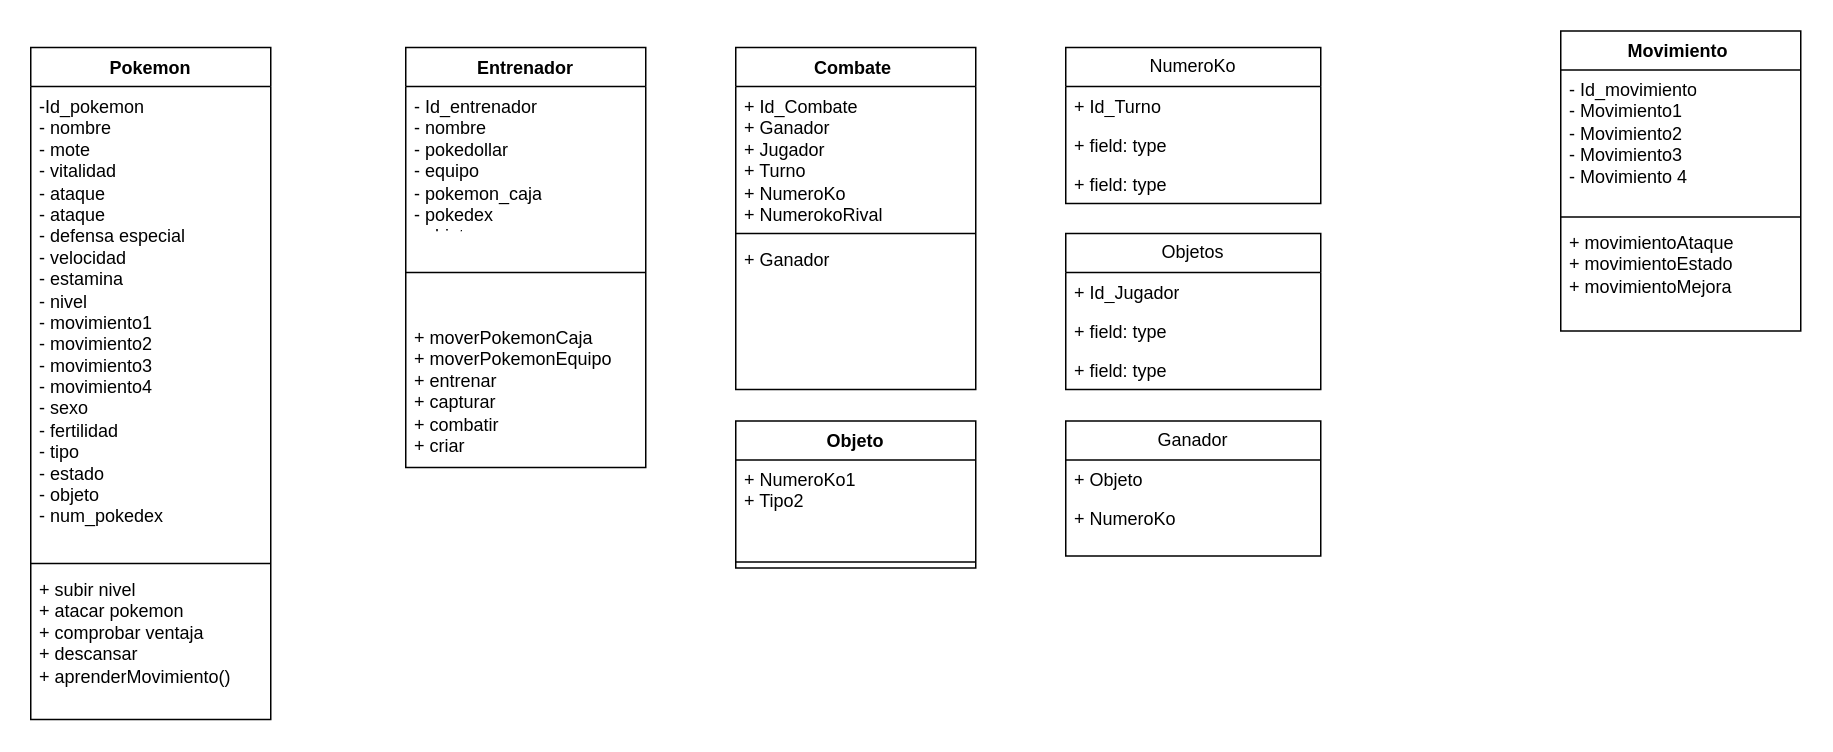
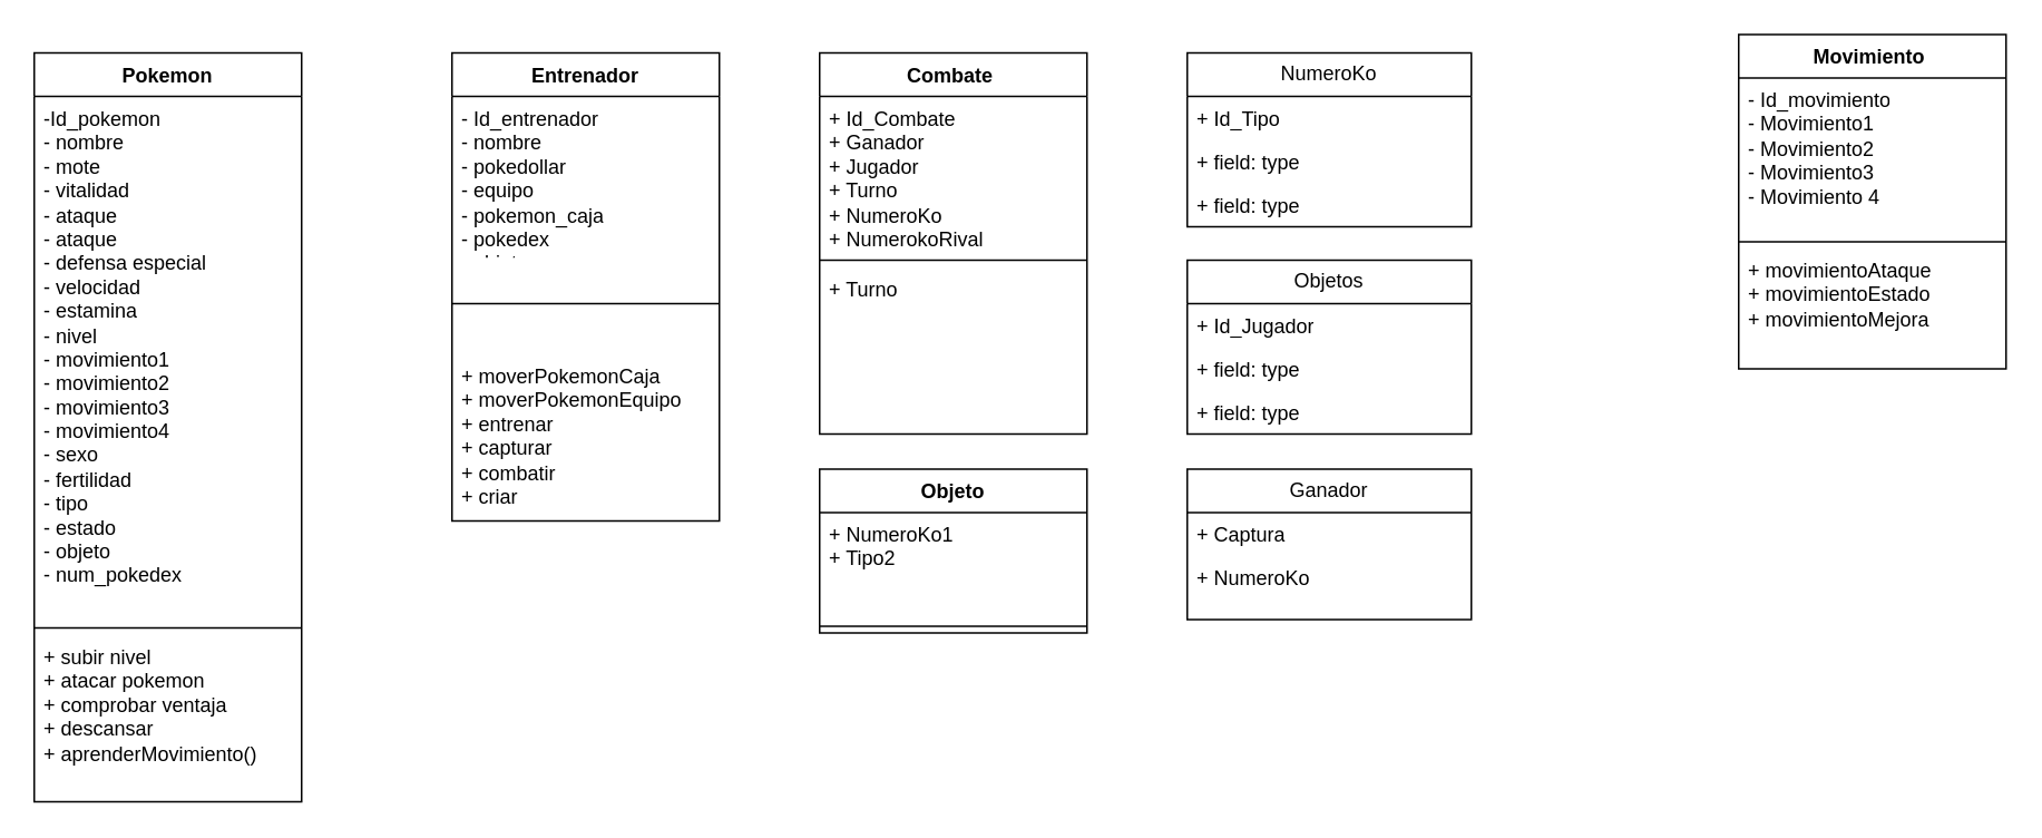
  <mxCell id="0" />
  <mxCell id="1" parent="0" />
  <mxCell id="2" value="Pokemon" style="swimlane;fontStyle=1;align=center;verticalAlign=top;childLayout=stackLayout;horizontal=1;startSize=26;horizontalStack=0;resizeParent=1;resizeParentMax=0;resizeLast=0;collapsible=1;marginBottom=0;whiteSpace=wrap;html=1;" parent="1" vertex="1"><mxGeometry x="20" y="31" width="160" height="448" as="geometry" /></mxCell>
  <mxCell id="3" value="-Id_pokemon&lt;br&gt;- nombre&lt;br&gt;- mote&amp;nbsp;&lt;br&gt;- vitalidad&lt;br&gt;- ataque&amp;nbsp;&lt;br&gt;- ataque&lt;br&gt;- defensa especial&amp;nbsp;&lt;br&gt;- velocidad&lt;br&gt;- estamina&amp;nbsp;&lt;br&gt;- nivel&amp;nbsp;&lt;br&gt;- movimiento1&lt;br&gt;- movimiento2&lt;br&gt;- movimiento3&lt;br&gt;- movimiento4&lt;br&gt;- sexo&lt;br&gt;- fertilidad&amp;nbsp;&lt;br&gt;- tipo&amp;nbsp;&lt;br&gt;- estado&amp;nbsp;&lt;br&gt;- objeto&amp;nbsp;&lt;br&gt;- num_pokedex" style="text;strokeColor=none;fillColor=none;align=left;verticalAlign=top;spacingLeft=4;spacingRight=4;overflow=hidden;rotatable=0;points=[[0,0.5],[1,0.5]];portConstraint=eastwest;whiteSpace=wrap;html=1;" parent="2" vertex="1"><mxGeometry y="26" width="160" height="314" as="geometry" /></mxCell>
  <mxCell id="4" value="" style="line;strokeWidth=1;fillColor=none;align=left;verticalAlign=middle;spacingTop=-1;spacingLeft=3;spacingRight=3;rotatable=0;labelPosition=right;points=[];portConstraint=eastwest;strokeColor=inherit;" parent="2" vertex="1"><mxGeometry y="340" width="160" height="8" as="geometry" /></mxCell>
  <mxCell id="5" value="+ subir nivel&lt;br&gt;+ atacar pokemon&lt;br&gt;+ comprobar ventaja&lt;br&gt;+ descansar&lt;br&gt;+ aprenderMovimiento()&amp;nbsp;" style="text;strokeColor=none;fillColor=none;align=left;verticalAlign=top;spacingLeft=4;spacingRight=4;overflow=hidden;rotatable=0;points=[[0,0.5],[1,0.5]];portConstraint=eastwest;whiteSpace=wrap;html=1;" parent="2" vertex="1"><mxGeometry y="348" width="160" height="100" as="geometry" /></mxCell>
  <mxCell id="6" value="Entrenador" style="swimlane;fontStyle=1;align=center;verticalAlign=top;childLayout=stackLayout;horizontal=1;startSize=26;horizontalStack=0;resizeParent=1;resizeParentMax=0;resizeLast=0;collapsible=1;marginBottom=0;whiteSpace=wrap;html=1;" parent="1" vertex="1"><mxGeometry x="270" y="31" width="160" height="280" as="geometry" /></mxCell>
  <mxCell id="7" value="- Id_entrenador&lt;br&gt;- nombre&lt;br&gt;- pokedollar&amp;nbsp;&lt;br&gt;- equipo&amp;nbsp;&lt;br&gt;- pokemon_caja&lt;br&gt;- pokedex&amp;nbsp;&lt;br&gt;- objeto&amp;nbsp;" style="text;strokeColor=none;fillColor=none;align=left;verticalAlign=top;spacingLeft=4;spacingRight=4;overflow=hidden;rotatable=0;points=[[0,0.5],[1,0.5]];portConstraint=eastwest;whiteSpace=wrap;html=1;" parent="6" vertex="1"><mxGeometry y="26" width="160" height="94" as="geometry" /></mxCell>
  <mxCell id="8" value="" style="line;strokeWidth=1;fillColor=none;align=left;verticalAlign=middle;spacingTop=-1;spacingLeft=3;spacingRight=3;rotatable=0;labelPosition=right;points=[];portConstraint=eastwest;strokeColor=inherit;" parent="6" vertex="1"><mxGeometry y="120" width="160" height="60" as="geometry" /></mxCell>
  <mxCell id="9" value="+ moverPokemonCaja&lt;br&gt;+ moverPokemonEquipo&amp;nbsp;&lt;br&gt;+ entrenar&amp;nbsp;&amp;nbsp;&lt;br&gt;+ capturar&amp;nbsp;&lt;br&gt;+ combatir&lt;br&gt;+ criar" style="text;strokeColor=none;fillColor=none;align=left;verticalAlign=top;spacingLeft=4;spacingRight=4;overflow=hidden;rotatable=0;points=[[0,0.5],[1,0.5]];portConstraint=eastwest;whiteSpace=wrap;html=1;" parent="6" vertex="1"><mxGeometry y="180" width="160" height="100" as="geometry" /></mxCell>
  <mxCell id="10" value="Movimiento&amp;nbsp;" style="swimlane;fontStyle=1;align=center;verticalAlign=top;childLayout=stackLayout;horizontal=1;startSize=26;horizontalStack=0;resizeParent=1;resizeParentMax=0;resizeLast=0;collapsible=1;marginBottom=0;whiteSpace=wrap;html=1;" parent="1" vertex="1"><mxGeometry x="1040" y="20" width="160" height="200" as="geometry" /></mxCell>
  <mxCell id="11" value="- Id_movimiento&lt;br&gt;- Movimiento1&lt;br&gt;- Movimiento2&lt;br&gt;- Movimiento3&lt;br&gt;- Movimiento 4" style="text;strokeColor=none;fillColor=none;align=left;verticalAlign=top;spacingLeft=4;spacingRight=4;overflow=hidden;rotatable=0;points=[[0,0.5],[1,0.5]];portConstraint=eastwest;whiteSpace=wrap;html=1;" parent="10" vertex="1"><mxGeometry y="26" width="160" height="94" as="geometry" /></mxCell>
  <mxCell id="12" value="" style="line;strokeWidth=1;fillColor=none;align=left;verticalAlign=middle;spacingTop=-1;spacingLeft=3;spacingRight=3;rotatable=0;labelPosition=right;points=[];portConstraint=eastwest;strokeColor=inherit;" parent="10" vertex="1"><mxGeometry y="120" width="160" height="8" as="geometry" /></mxCell>
  <mxCell id="13" value="+ movimientoAtaque&lt;br&gt;+ movimientoEstado&lt;br&gt;+ movimientoMejora" style="text;strokeColor=none;fillColor=none;align=left;verticalAlign=top;spacingLeft=4;spacingRight=4;overflow=hidden;rotatable=0;points=[[0,0.5],[1,0.5]];portConstraint=eastwest;whiteSpace=wrap;html=1;" parent="10" vertex="1"><mxGeometry y="128" width="160" height="72" as="geometry" /></mxCell>
  <mxCell id="14" value="Combate&amp;nbsp;" style="swimlane;fontStyle=1;align=center;verticalAlign=top;childLayout=stackLayout;horizontal=1;startSize=26;horizontalStack=0;resizeParent=1;resizeParentMax=0;resizeLast=0;collapsible=1;marginBottom=0;whiteSpace=wrap;html=1;" parent="1" vertex="1"><mxGeometry x="490" y="31" width="160" height="228" as="geometry" /></mxCell>
  <mxCell id="15" value="+ Id_Combate&lt;br&gt;+ Ganador&lt;br&gt;+ Jugador&lt;br&gt;+ Turno&lt;br&gt;+ NumeroKo&lt;br&gt;+ NumerokoRival" style="text;strokeColor=none;fillColor=none;align=left;verticalAlign=top;spacingLeft=4;spacingRight=4;overflow=hidden;rotatable=0;points=[[0,0.5],[1,0.5]];portConstraint=eastwest;whiteSpace=wrap;html=1;" parent="14" vertex="1"><mxGeometry y="26" width="160" height="94" as="geometry" /></mxCell>
  <mxCell id="16" value="" style="line;strokeWidth=1;fillColor=none;align=left;verticalAlign=middle;spacingTop=-1;spacingLeft=3;spacingRight=3;rotatable=0;labelPosition=right;points=[];portConstraint=eastwest;strokeColor=inherit;" parent="14" vertex="1"><mxGeometry y="120" width="160" height="8" as="geometry" /></mxCell>
- <mxCell id="17" value="+ Ganador" style="text;strokeColor=none;fillColor=none;align=left;verticalAlign=top;spacingLeft=4;spacingRight=4;overflow=hidden;rotatable=0;points=[[0,0.5],[1,0.5]];portConstraint=eastwest;whiteSpace=wrap;html=1;" parent="14" vertex="1"><mxGeometry y="128" width="160" height="100" as="geometry" /></mxCell>
+ <mxCell id="17" value="+ Turno" style="text;strokeColor=none;fillColor=none;align=left;verticalAlign=top;spacingLeft=4;spacingRight=4;overflow=hidden;rotatable=0;points=[[0,0.5],[1,0.5]];portConstraint=eastwest;whiteSpace=wrap;html=1;" parent="14" vertex="1"><mxGeometry y="128" width="160" height="100" as="geometry" /></mxCell>
  <mxCell id="18" value="Objeto" style="swimlane;fontStyle=1;align=center;verticalAlign=top;childLayout=stackLayout;horizontal=1;startSize=26;horizontalStack=0;resizeParent=1;resizeParentMax=0;resizeLast=0;collapsible=1;marginBottom=0;whiteSpace=wrap;html=1;" parent="1" vertex="1"><mxGeometry x="490" y="280" width="160" height="98" as="geometry" /></mxCell>
  <mxCell id="19" value="+ NumeroKo1&lt;br&gt;+ Tipo2" style="text;strokeColor=none;fillColor=none;align=left;verticalAlign=top;spacingLeft=4;spacingRight=4;overflow=hidden;rotatable=0;points=[[0,0.5],[1,0.5]];portConstraint=eastwest;whiteSpace=wrap;html=1;" parent="18" vertex="1"><mxGeometry y="26" width="160" height="64" as="geometry" /></mxCell>
  <mxCell id="20" value="" style="line;strokeWidth=1;fillColor=none;align=left;verticalAlign=middle;spacingTop=-1;spacingLeft=3;spacingRight=3;rotatable=0;labelPosition=right;points=[];portConstraint=eastwest;strokeColor=inherit;" parent="18" vertex="1"><mxGeometry y="90" width="160" height="8" as="geometry" /></mxCell>
  <mxCell id="21" value="NumeroKo" style="swimlane;fontStyle=0;childLayout=stackLayout;horizontal=1;startSize=26;fillColor=none;horizontalStack=0;resizeParent=1;resizeParentMax=0;resizeLast=0;collapsible=1;marginBottom=0;whiteSpace=wrap;html=1;" parent="1" vertex="1"><mxGeometry x="710" y="31" width="170" height="104" as="geometry" /></mxCell>
- <mxCell id="22" value="+ Id_Turno" style="text;strokeColor=none;fillColor=none;align=left;verticalAlign=top;spacingLeft=4;spacingRight=4;overflow=hidden;rotatable=0;points=[[0,0.5],[1,0.5]];portConstraint=eastwest;whiteSpace=wrap;html=1;" parent="21" vertex="1"><mxGeometry y="26" width="170" height="26" as="geometry" /></mxCell>
+ <mxCell id="22" value="+ Id_Tipo" style="text;strokeColor=none;fillColor=none;align=left;verticalAlign=top;spacingLeft=4;spacingRight=4;overflow=hidden;rotatable=0;points=[[0,0.5],[1,0.5]];portConstraint=eastwest;whiteSpace=wrap;html=1;" parent="21" vertex="1"><mxGeometry y="26" width="170" height="26" as="geometry" /></mxCell>
  <mxCell id="23" value="+ field: type" style="text;strokeColor=none;fillColor=none;align=left;verticalAlign=top;spacingLeft=4;spacingRight=4;overflow=hidden;rotatable=0;points=[[0,0.5],[1,0.5]];portConstraint=eastwest;whiteSpace=wrap;html=1;" parent="21" vertex="1"><mxGeometry y="52" width="170" height="26" as="geometry" /></mxCell>
  <mxCell id="24" value="+ field: type" style="text;strokeColor=none;fillColor=none;align=left;verticalAlign=top;spacingLeft=4;spacingRight=4;overflow=hidden;rotatable=0;points=[[0,0.5],[1,0.5]];portConstraint=eastwest;whiteSpace=wrap;html=1;" parent="21" vertex="1"><mxGeometry y="78" width="170" height="26" as="geometry" /></mxCell>
  <mxCell id="25" value="Objetos" style="swimlane;fontStyle=0;childLayout=stackLayout;horizontal=1;startSize=26;fillColor=none;horizontalStack=0;resizeParent=1;resizeParentMax=0;resizeLast=0;collapsible=1;marginBottom=0;whiteSpace=wrap;html=1;" parent="1" vertex="1"><mxGeometry x="710" y="155" width="170" height="104" as="geometry" /></mxCell>
  <mxCell id="26" value="+ Id_Jugador" style="text;strokeColor=none;fillColor=none;align=left;verticalAlign=top;spacingLeft=4;spacingRight=4;overflow=hidden;rotatable=0;points=[[0,0.5],[1,0.5]];portConstraint=eastwest;whiteSpace=wrap;html=1;" parent="25" vertex="1"><mxGeometry y="26" width="170" height="26" as="geometry" /></mxCell>
  <mxCell id="27" value="+ field: type" style="text;strokeColor=none;fillColor=none;align=left;verticalAlign=top;spacingLeft=4;spacingRight=4;overflow=hidden;rotatable=0;points=[[0,0.5],[1,0.5]];portConstraint=eastwest;whiteSpace=wrap;html=1;" parent="25" vertex="1"><mxGeometry y="52" width="170" height="26" as="geometry" /></mxCell>
  <mxCell id="28" value="+ field: type" style="text;strokeColor=none;fillColor=none;align=left;verticalAlign=top;spacingLeft=4;spacingRight=4;overflow=hidden;rotatable=0;points=[[0,0.5],[1,0.5]];portConstraint=eastwest;whiteSpace=wrap;html=1;" parent="25" vertex="1"><mxGeometry y="78" width="170" height="26" as="geometry" /></mxCell>
  <mxCell id="29" value="Ganador" style="swimlane;fontStyle=0;childLayout=stackLayout;horizontal=1;startSize=26;fillColor=none;horizontalStack=0;resizeParent=1;resizeParentMax=0;resizeLast=0;collapsible=1;marginBottom=0;whiteSpace=wrap;html=1;" parent="1" vertex="1"><mxGeometry x="710" y="280" width="170" height="90" as="geometry" /></mxCell>
- <mxCell id="30" value="+ Objeto" style="text;strokeColor=none;fillColor=none;align=left;verticalAlign=top;spacingLeft=4;spacingRight=4;overflow=hidden;rotatable=0;points=[[0,0.5],[1,0.5]];portConstraint=eastwest;whiteSpace=wrap;html=1;" parent="29" vertex="1"><mxGeometry y="26" width="170" height="26" as="geometry" /></mxCell>
+ <mxCell id="30" value="+ Captura" style="text;strokeColor=none;fillColor=none;align=left;verticalAlign=top;spacingLeft=4;spacingRight=4;overflow=hidden;rotatable=0;points=[[0,0.5],[1,0.5]];portConstraint=eastwest;whiteSpace=wrap;html=1;" parent="29" vertex="1"><mxGeometry y="26" width="170" height="26" as="geometry" /></mxCell>
  <mxCell id="31" value="+ NumeroKo" style="text;strokeColor=none;fillColor=none;align=left;verticalAlign=top;spacingLeft=4;spacingRight=4;overflow=hidden;rotatable=0;points=[[0,0.5],[1,0.5]];portConstraint=eastwest;whiteSpace=wrap;html=1;" parent="29" vertex="1"><mxGeometry y="52" width="170" height="38" as="geometry" /></mxCell>
